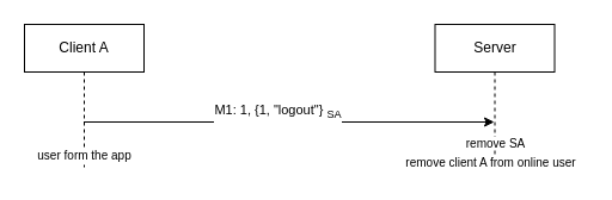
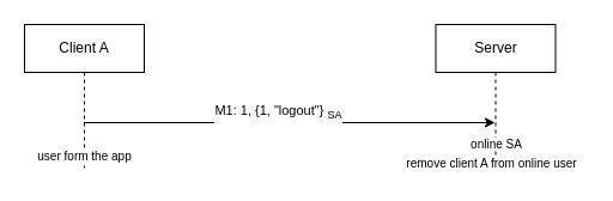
  <mxCell id="0" />
  <mxCell id="1" parent="0" />
  <mxCell id="2" value="Client A" style="shape=umlLifeline;perimeter=lifelinePerimeter;whiteSpace=wrap;html=1;container=1;collapsible=0;recursiveResize=0;outlineConnect=0;" parent="1" vertex="1"><mxGeometry x="20" y="20" width="100" height="120" as="geometry" /></mxCell>
  <mxCell id="3" value="&lt;font style=&quot;font-size: 10px ; background-color: rgb(255 , 255 , 255)&quot;&gt;user form the app&lt;/font&gt;" style="text;html=1;align=center;verticalAlign=middle;resizable=0;points=[];autosize=1;strokeColor=none;" vertex="1" parent="2"><mxGeometry y="100" width="100" height="20" as="geometry" /></mxCell>
  <mxCell id="4" value="Server" style="shape=umlLifeline;perimeter=lifelinePerimeter;whiteSpace=wrap;html=1;container=1;collapsible=0;recursiveResize=0;outlineConnect=0;" parent="1" vertex="1"><mxGeometry x="363.5" y="20" width="100" height="120" as="geometry" /></mxCell>
  <mxCell id="5" value="" style="endArrow=classic;html=1;" parent="1" edge="1"><mxGeometry width="50" height="50" relative="1" as="geometry"><mxPoint x="69.5" y="102" as="sourcePoint" /><mxPoint x="413" y="102" as="targetPoint" /></mxGeometry></mxCell>
  <mxCell id="6" value="M1: 1, {1, &quot;logout&quot;} &lt;sub&gt;SA&lt;/sub&gt;" style="edgeLabel;html=1;align=center;verticalAlign=middle;resizable=0;points=[];" parent="5" vertex="1" connectable="0"><mxGeometry x="-0.06" y="-1" relative="1" as="geometry"><mxPoint x="1" y="-10" as="offset" /></mxGeometry></mxCell>
  <mxCell id="7" value="&lt;font style=&quot;font-size: 10px ; background-color: rgb(255 , 255 , 255)&quot;&gt;remove client A from online user&lt;/font&gt;" style="text;html=1;align=center;verticalAlign=middle;resizable=0;points=[];autosize=1;strokeColor=none;" vertex="1" parent="1"><mxGeometry x="330" y="126" width="160" height="20" as="geometry" /></mxCell>
- <mxCell id="8" value="&lt;font style=&quot;font-size: 10px ; background-color: rgb(255 , 255 , 255)&quot;&gt;remove SA&lt;/font&gt;" style="text;html=1;align=center;verticalAlign=middle;resizable=0;points=[];autosize=1;strokeColor=none;" vertex="1" parent="1"><mxGeometry x="384" y="110" width="60" height="20" as="geometry" /></mxCell>
+ <mxCell id="8" value="&lt;font style=&quot;font-size: 10px ; background-color: rgb(255 , 255 , 255)&quot;&gt;online SA&lt;/font&gt;" style="text;html=1;align=center;verticalAlign=middle;resizable=0;points=[];autosize=1;strokeColor=none;" vertex="1" parent="1"><mxGeometry x="384" y="110" width="60" height="20" as="geometry" /></mxCell>
